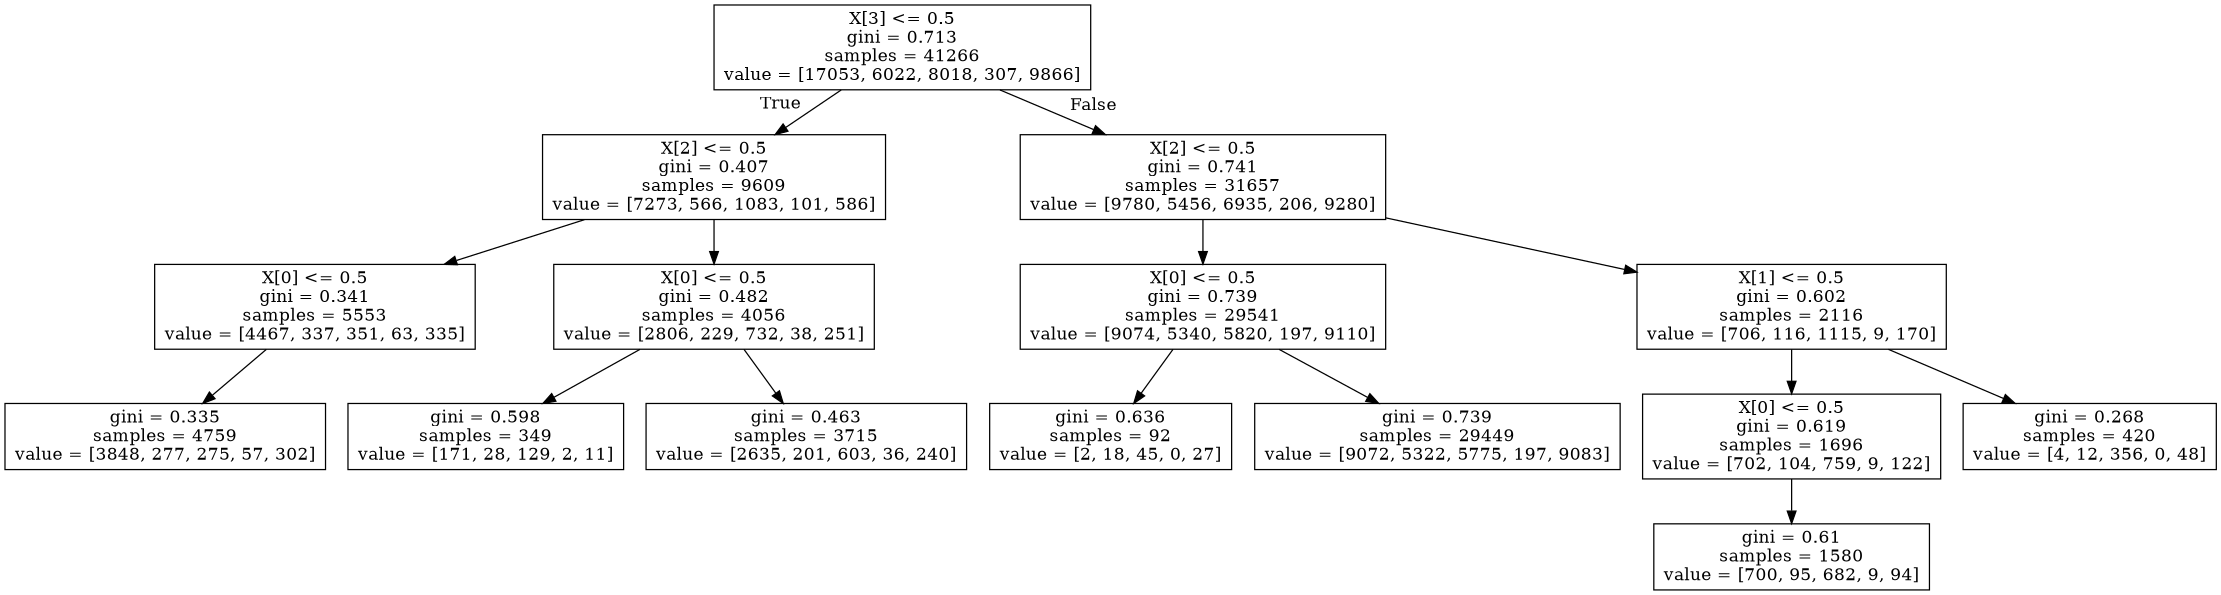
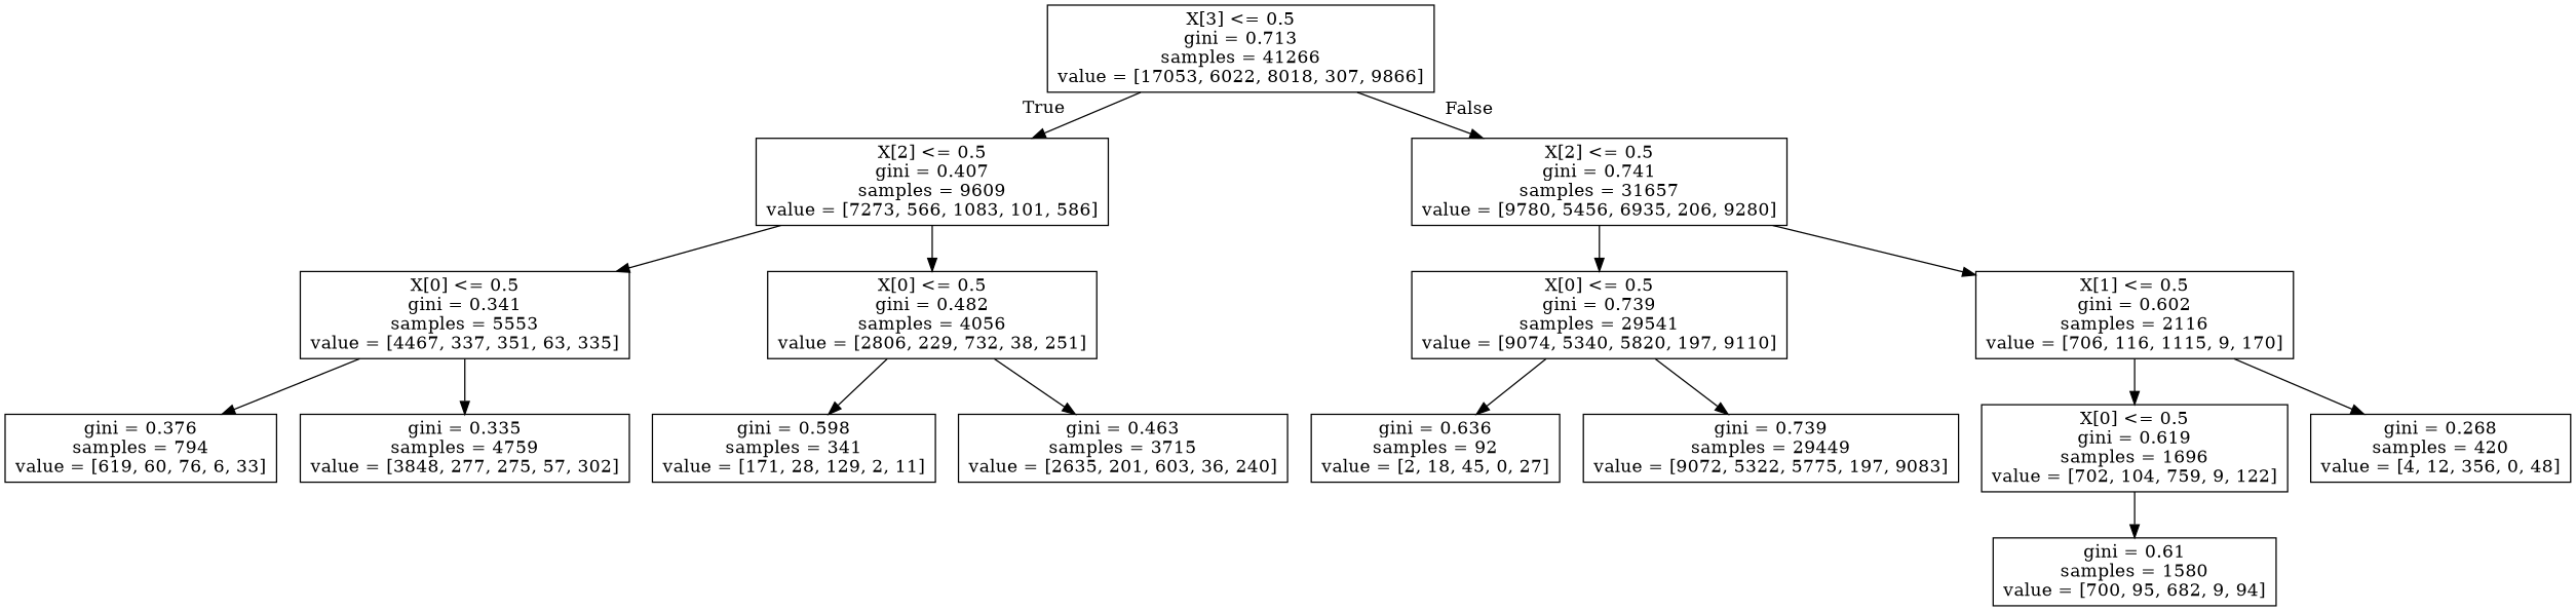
  digraph {
    node [shape=box]
    n1 [label="X[3] <= 0.5\ngini = 0.713\nsamples = 41266\nvalue = [17053, 6022, 8018, 307, 9866]"]
    n2 [label="X[2] <= 0.5\ngini = 0.407\nsamples = 9609\nvalue = [7273, 566, 1083, 101, 586]"]
    n3 [label="X[2] <= 0.5\ngini = 0.741\nsamples = 31657\nvalue = [9780, 5456, 6935, 206, 9280]"]
    n4 [label="X[0] <= 0.5\ngini = 0.341\nsamples = 5553\nvalue = [4467, 337, 351, 63, 335]"]
    n5 [label="X[0] <= 0.5\ngini = 0.482\nsamples = 4056\nvalue = [2806, 229, 732, 38, 251]"]
    n6 [label="X[0] <= 0.5\ngini = 0.739\nsamples = 29541\nvalue = [9074, 5340, 5820, 197, 9110]"]
    n7 [label="X[1] <= 0.5\ngini = 0.602\nsamples = 2116\nvalue = [706, 116, 1115, 9, 170]"]
+   n8 [label="gini = 0.376\nsamples = 794\nvalue = [619, 60, 76, 6, 33]"]
    n9 [label="gini = 0.335\nsamples = 4759\nvalue = [3848, 277, 275, 57, 302]"]
-   n10 [label="gini = 0.598\nsamples = 349\nvalue = [171, 28, 129, 2, 11]"]
+   n10 [label="gini = 0.598\nsamples = 341\nvalue = [171, 28, 129, 2, 11]"]
    n11 [label="gini = 0.463\nsamples = 3715\nvalue = [2635, 201, 603, 36, 240]"]
    n12 [label="gini = 0.636\nsamples = 92\nvalue = [2, 18, 45, 0, 27]"]
    n13 [label="gini = 0.739\nsamples = 29449\nvalue = [9072, 5322, 5775, 197, 9083]"]
    n14 [label="X[0] <= 0.5\ngini = 0.619\nsamples = 1696\nvalue = [702, 104, 759, 9, 122]"]
    n15 [label="gini = 0.268\nsamples = 420\nvalue = [4, 12, 356, 0, 48]"]
    n16 [label="gini = 0.61\nsamples = 1580\nvalue = [700, 95, 682, 9, 94]"]
    n1 -> n2 [headlabel=True labelangle=45 labeldistance=2.5]
    n1 -> n3 [headlabel=False labelangle=-45 labeldistance=2.5]
    n2 -> n4
    n2 -> n5
    n3 -> n6
    n3 -> n7
+   n4 -> n8
    n4 -> n9
    n5 -> n10
    n5 -> n11
    n6 -> n12
    n6 -> n13
    n7 -> n14
    n7 -> n15
    n14 -> n16
  }
